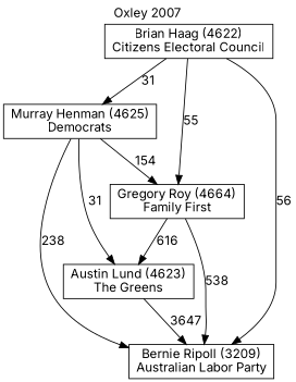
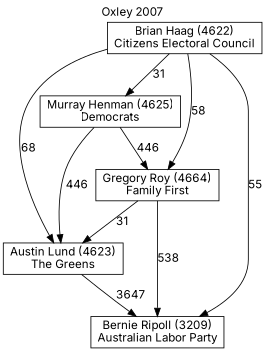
  digraph {
    fontname=Inter
    label="Oxley 2007"
    labelloc=t
    mclimit=10
    node [fontname=Inter shape=box]
    edge [fontname=Inter]
    n1 [label="Bernie Ripoll (3209)\nAustralian Labor Party"]
    n2 [label="Austin Lund (4623)\nThe Greens"]
    n3 [label="Gregory Roy (4664)\nFamily First"]
    n4 [label="Murray Henman (4625)\nDemocrats"]
    n5 [label="Brian Haag (4622)\nCitizens Electoral Council"]
    n2 -> n1 [label=3647]
    n3 -> n1 [label=538]
-   n3 -> n2 [label=616]
-   n4 -> n1 [label=238]
-   n4 -> n2 [label=31]
-   n4 -> n3 [label=154]
-   n5 -> n1 [label=56]
-   n5 -> n3 [label=55]
+   n3 -> n2 [label=31]
+   n4 -> n2 [label=446]
+   n4 -> n3 [label=446]
+   n5 -> n1 [label=55]
+   n5 -> n2 [label=68]
+   n5 -> n3 [label=58]
    n5 -> n4 [label=31]
  }
